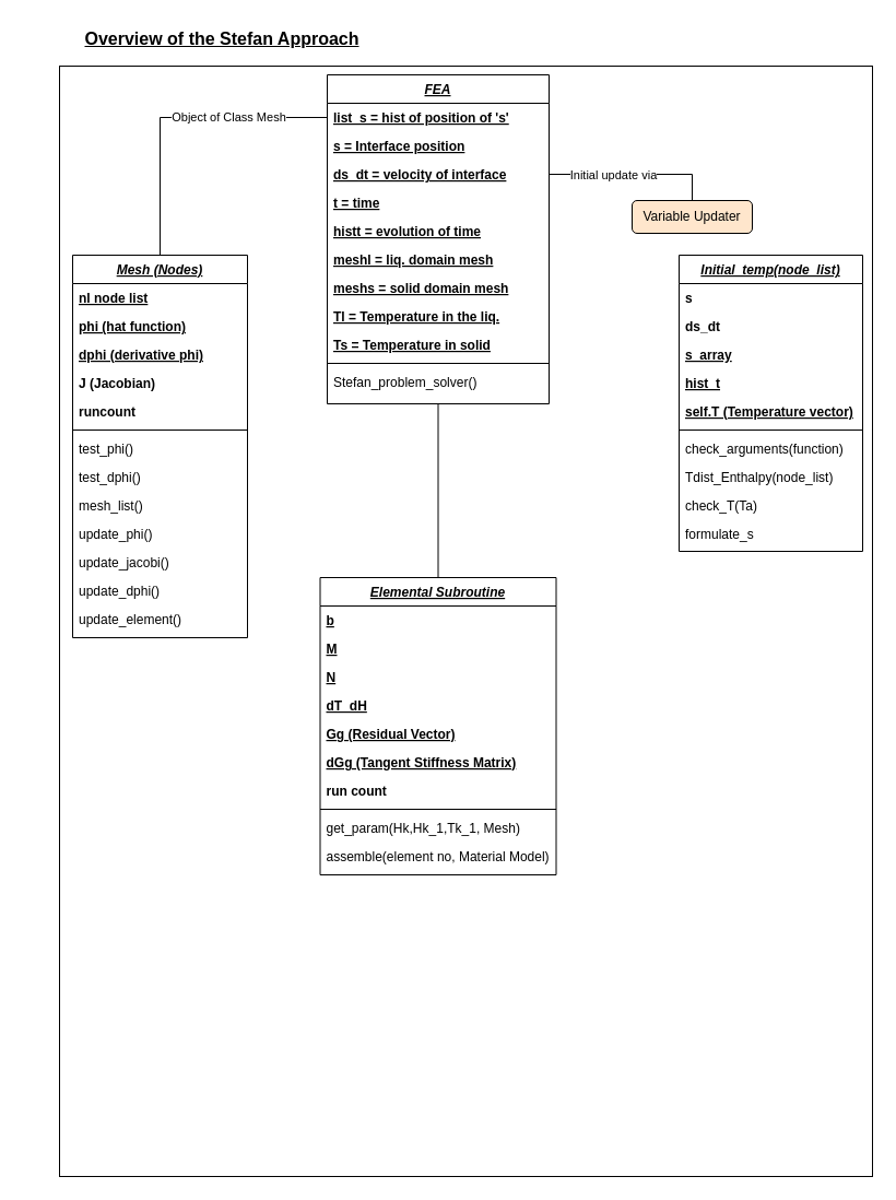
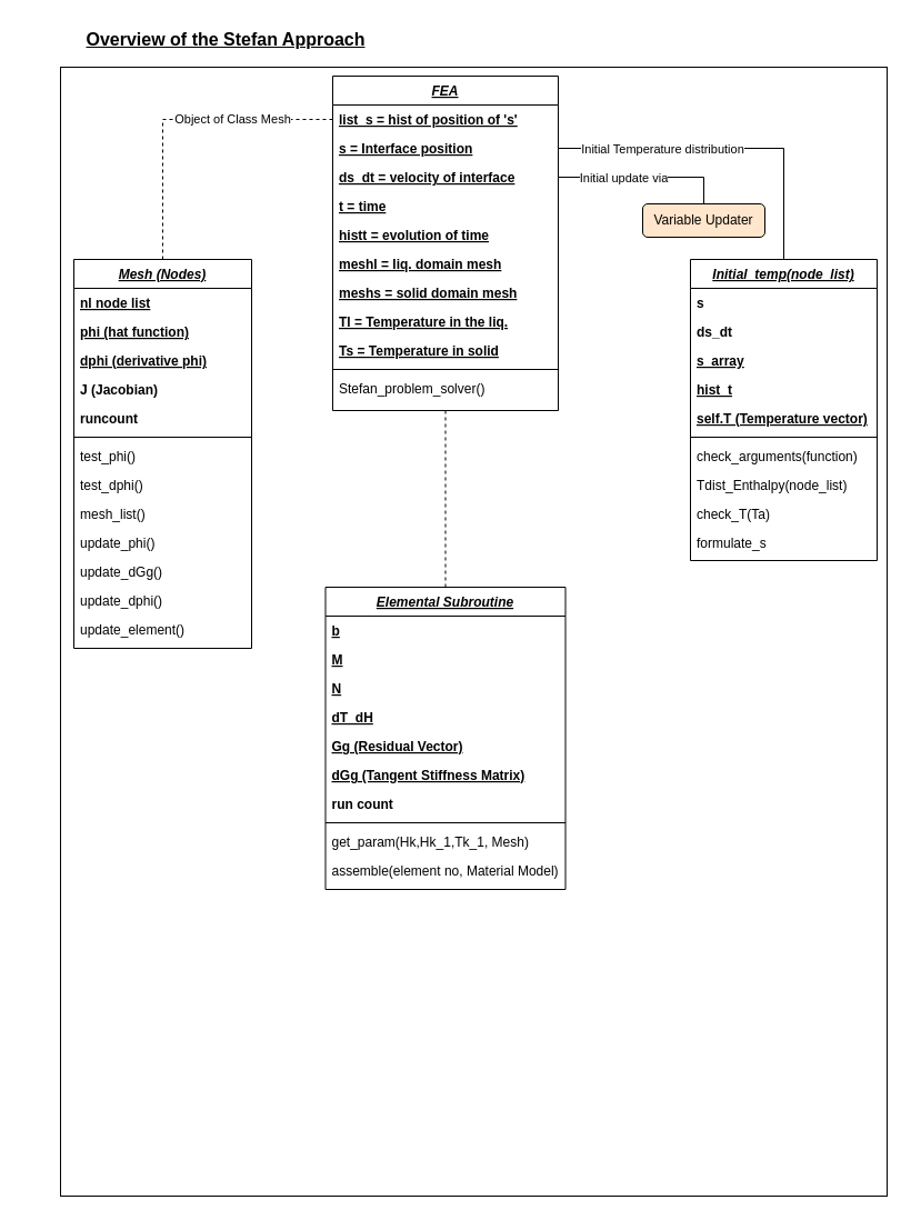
  <mxCell id="0" />
  <mxCell id="1" parent="0" />
  <mxCell id="2" value="" style="rounded=0;whiteSpace=wrap;html=1;" vertex="1" parent="1"><mxGeometry x="54" y="60" width="744" height="1016" as="geometry" /></mxCell>
- <mxCell id="3" style="edgeStyle=orthogonalEdgeStyle;rounded=0;orthogonalLoop=1;jettySize=auto;html=1;endArrow=none;endFill=0;" edge="1" parent="1" source="17" target="4"><mxGeometry relative="1" as="geometry" /></mxCell>
+ <mxCell id="3" style="edgeStyle=orthogonalEdgeStyle;rounded=0;orthogonalLoop=1;jettySize=auto;html=1;endArrow=none;endFill=0;dashed=1;" edge="1" parent="1" source="17" target="4"><mxGeometry relative="1" as="geometry" /></mxCell>
  <mxCell id="4" value="Elemental Subroutine" style="swimlane;fontStyle=7;align=center;verticalAlign=top;childLayout=stackLayout;horizontal=1;startSize=26;horizontalStack=0;resizeParent=1;resizeLast=0;collapsible=1;marginBottom=0;rounded=0;shadow=0;strokeWidth=1;" vertex="1" parent="1"><mxGeometry x="292.5" y="528" width="216" height="272" as="geometry"><mxRectangle x="287" y="353" width="160" height="26" as="alternateBounds" /></mxGeometry></mxCell>
  <mxCell id="5" value="b" style="text;align=left;verticalAlign=top;spacingLeft=4;spacingRight=4;overflow=hidden;rotatable=0;points=[[0,0.5],[1,0.5]];portConstraint=eastwest;rounded=0;shadow=0;html=0;fontStyle=5" vertex="1" parent="4"><mxGeometry y="26" width="216" height="26" as="geometry" /></mxCell>
  <mxCell id="6" value="M" style="text;align=left;verticalAlign=top;spacingLeft=4;spacingRight=4;overflow=hidden;rotatable=0;points=[[0,0.5],[1,0.5]];portConstraint=eastwest;rounded=0;shadow=0;html=0;fontStyle=5" vertex="1" parent="4"><mxGeometry y="52" width="216" height="26" as="geometry" /></mxCell>
  <mxCell id="7" value="N" style="text;align=left;verticalAlign=top;spacingLeft=4;spacingRight=4;overflow=hidden;rotatable=0;points=[[0,0.5],[1,0.5]];portConstraint=eastwest;rounded=0;shadow=0;html=0;fontStyle=5" vertex="1" parent="4"><mxGeometry y="78" width="216" height="26" as="geometry" /></mxCell>
  <mxCell id="8" value="dT_dH" style="text;align=left;verticalAlign=top;spacingLeft=4;spacingRight=4;overflow=hidden;rotatable=0;points=[[0,0.5],[1,0.5]];portConstraint=eastwest;rounded=0;shadow=0;html=0;fontStyle=5" vertex="1" parent="4"><mxGeometry y="104" width="216" height="26" as="geometry" /></mxCell>
  <mxCell id="9" value="Gg (Residual Vector)" style="text;align=left;verticalAlign=top;spacingLeft=4;spacingRight=4;overflow=hidden;rotatable=0;points=[[0,0.5],[1,0.5]];portConstraint=eastwest;rounded=0;shadow=0;html=0;fontStyle=5" vertex="1" parent="4"><mxGeometry y="130" width="216" height="26" as="geometry" /></mxCell>
  <mxCell id="10" value="dGg (Tangent Stiffness Matrix)" style="text;align=left;verticalAlign=top;spacingLeft=4;spacingRight=4;overflow=hidden;rotatable=0;points=[[0,0.5],[1,0.5]];portConstraint=eastwest;rounded=0;shadow=0;html=0;fontStyle=5" vertex="1" parent="4"><mxGeometry y="156" width="216" height="26" as="geometry" /></mxCell>
  <mxCell id="11" value="run count " style="text;align=left;verticalAlign=top;spacingLeft=4;spacingRight=4;overflow=hidden;rotatable=0;points=[[0,0.5],[1,0.5]];portConstraint=eastwest;rounded=0;shadow=0;html=0;fontStyle=1" vertex="1" parent="4"><mxGeometry y="182" width="216" height="26" as="geometry" /></mxCell>
  <mxCell id="12" value="" style="line;html=1;strokeWidth=1;align=left;verticalAlign=middle;spacingTop=-1;spacingLeft=3;spacingRight=3;rotatable=0;labelPosition=right;points=[];portConstraint=eastwest;" vertex="1" parent="4"><mxGeometry y="208" width="216" height="8" as="geometry" /></mxCell>
  <mxCell id="13" value="get_param(Hk,Hk_1,Tk_1, Mesh)" style="text;align=left;verticalAlign=top;spacingLeft=4;spacingRight=4;overflow=hidden;rotatable=0;points=[[0,0.5],[1,0.5]];portConstraint=eastwest;" vertex="1" parent="4"><mxGeometry y="216" width="216" height="26" as="geometry" /></mxCell>
  <mxCell id="14" value="assemble(element no, Material Model)" style="text;align=left;verticalAlign=top;spacingLeft=4;spacingRight=4;overflow=hidden;rotatable=0;points=[[0,0.5],[1,0.5]];portConstraint=eastwest;" vertex="1" parent="4"><mxGeometry y="242" width="216" height="26" as="geometry" /></mxCell>
+ <mxCell id="15" style="edgeStyle=orthogonalEdgeStyle;rounded=0;orthogonalLoop=1;jettySize=auto;html=1;entryX=0.5;entryY=0;entryDx=0;entryDy=0;endArrow=none;endFill=0;" edge="1" parent="1" source="19" target="29"><mxGeometry relative="1" as="geometry"><Array as="points"><mxPoint x="705" y="133" /></Array></mxGeometry></mxCell>
+ <mxCell id="16" value="Initial Temperature distribution" style="edgeLabel;html=1;align=center;verticalAlign=middle;resizable=0;points=[];" vertex="1" connectable="0" parent="15"><mxGeometry x="-0.621" y="1" relative="1" as="geometry"><mxPoint x="36" y="1" as="offset" /></mxGeometry></mxCell>
  <mxCell id="17" value="FEA" style="swimlane;fontStyle=7;align=center;verticalAlign=top;childLayout=stackLayout;horizontal=1;startSize=26;horizontalStack=0;resizeParent=1;resizeLast=0;collapsible=1;marginBottom=0;rounded=0;shadow=0;strokeWidth=1;" vertex="1" parent="1"><mxGeometry x="299" y="68" width="203" height="301" as="geometry"><mxRectangle x="293" y="73" width="160" height="26" as="alternateBounds" /></mxGeometry></mxCell>
  <mxCell id="18" value="list_s = hist of position of 's'" style="text;align=left;verticalAlign=top;spacingLeft=4;spacingRight=4;overflow=hidden;rotatable=0;points=[[0,0.5],[1,0.5]];portConstraint=eastwest;fontStyle=5" vertex="1" parent="17"><mxGeometry y="26" width="203" height="26" as="geometry" /></mxCell>
  <mxCell id="19" value="s = Interface position" style="text;align=left;verticalAlign=top;spacingLeft=4;spacingRight=4;overflow=hidden;rotatable=0;points=[[0,0.5],[1,0.5]];portConstraint=eastwest;rounded=0;shadow=0;html=0;fontStyle=5" vertex="1" parent="17"><mxGeometry y="52" width="203" height="26" as="geometry" /></mxCell>
  <mxCell id="20" value="ds_dt = velocity of interface" style="text;align=left;verticalAlign=top;spacingLeft=4;spacingRight=4;overflow=hidden;rotatable=0;points=[[0,0.5],[1,0.5]];portConstraint=eastwest;rounded=0;shadow=0;html=0;fontStyle=5" vertex="1" parent="17"><mxGeometry y="78" width="203" height="26" as="geometry" /></mxCell>
  <mxCell id="21" value="t = time" style="text;align=left;verticalAlign=top;spacingLeft=4;spacingRight=4;overflow=hidden;rotatable=0;points=[[0,0.5],[1,0.5]];portConstraint=eastwest;rounded=0;shadow=0;html=0;fontStyle=5" vertex="1" parent="17"><mxGeometry y="104" width="203" height="26" as="geometry" /></mxCell>
  <mxCell id="22" value="histt = evolution of time" style="text;align=left;verticalAlign=top;spacingLeft=4;spacingRight=4;overflow=hidden;rotatable=0;points=[[0,0.5],[1,0.5]];portConstraint=eastwest;rounded=0;shadow=0;html=0;fontStyle=5" vertex="1" parent="17"><mxGeometry y="130" width="203" height="26" as="geometry" /></mxCell>
  <mxCell id="23" value="meshl = liq. domain mesh" style="text;align=left;verticalAlign=top;spacingLeft=4;spacingRight=4;overflow=hidden;rotatable=0;points=[[0,0.5],[1,0.5]];portConstraint=eastwest;rounded=0;shadow=0;html=0;fontStyle=5" vertex="1" parent="17"><mxGeometry y="156" width="203" height="26" as="geometry" /></mxCell>
  <mxCell id="24" value="meshs = solid domain mesh" style="text;align=left;verticalAlign=top;spacingLeft=4;spacingRight=4;overflow=hidden;rotatable=0;points=[[0,0.5],[1,0.5]];portConstraint=eastwest;rounded=0;shadow=0;html=0;fontStyle=5" vertex="1" parent="17"><mxGeometry y="182" width="203" height="26" as="geometry" /></mxCell>
  <mxCell id="25" value="Tl = Temperature in the liq." style="text;align=left;verticalAlign=top;spacingLeft=4;spacingRight=4;overflow=hidden;rotatable=0;points=[[0,0.5],[1,0.5]];portConstraint=eastwest;rounded=0;shadow=0;html=0;fontStyle=5" vertex="1" parent="17"><mxGeometry y="208" width="203" height="26" as="geometry" /></mxCell>
  <mxCell id="26" value="Ts = Temperature in solid" style="text;align=left;verticalAlign=top;spacingLeft=4;spacingRight=4;overflow=hidden;rotatable=0;points=[[0,0.5],[1,0.5]];portConstraint=eastwest;rounded=0;shadow=0;html=0;fontStyle=5" vertex="1" parent="17"><mxGeometry y="234" width="203" height="26" as="geometry" /></mxCell>
  <mxCell id="27" value="" style="line;html=1;strokeWidth=1;align=left;verticalAlign=middle;spacingTop=-1;spacingLeft=3;spacingRight=3;rotatable=0;labelPosition=right;points=[];portConstraint=eastwest;" vertex="1" parent="17"><mxGeometry y="260" width="203" height="8" as="geometry" /></mxCell>
  <mxCell id="28" value="Stefan_problem_solver()" style="text;align=left;verticalAlign=top;spacingLeft=4;spacingRight=4;overflow=hidden;rotatable=0;points=[[0,0.5],[1,0.5]];portConstraint=eastwest;" vertex="1" parent="17"><mxGeometry y="268" width="203" height="26" as="geometry" /></mxCell>
  <mxCell id="29" value="Initial_temp(node_list)" style="swimlane;fontStyle=7;align=center;verticalAlign=top;childLayout=stackLayout;horizontal=1;startSize=26;horizontalStack=0;resizeParent=1;resizeLast=0;collapsible=1;marginBottom=0;rounded=0;shadow=0;strokeWidth=1;" vertex="1" parent="1"><mxGeometry x="621" y="233" width="168" height="271" as="geometry"><mxRectangle x="230" y="140" width="160" height="26" as="alternateBounds" /></mxGeometry></mxCell>
  <mxCell id="30" value="s" style="text;align=left;verticalAlign=top;spacingLeft=4;spacingRight=4;overflow=hidden;rotatable=0;points=[[0,0.5],[1,0.5]];portConstraint=eastwest;fontStyle=1" vertex="1" parent="29"><mxGeometry y="26" width="168" height="26" as="geometry" /></mxCell>
  <mxCell id="31" value="ds_dt" style="text;align=left;verticalAlign=top;spacingLeft=4;spacingRight=4;overflow=hidden;rotatable=0;points=[[0,0.5],[1,0.5]];portConstraint=eastwest;fontStyle=1" vertex="1" parent="29"><mxGeometry y="52" width="168" height="26" as="geometry" /></mxCell>
  <mxCell id="32" value="s_array" style="text;align=left;verticalAlign=top;spacingLeft=4;spacingRight=4;overflow=hidden;rotatable=0;points=[[0,0.5],[1,0.5]];portConstraint=eastwest;fontStyle=5" vertex="1" parent="29"><mxGeometry y="78" width="168" height="26" as="geometry" /></mxCell>
  <mxCell id="33" value="hist_t" style="text;align=left;verticalAlign=top;spacingLeft=4;spacingRight=4;overflow=hidden;rotatable=0;points=[[0,0.5],[1,0.5]];portConstraint=eastwest;fontStyle=5" vertex="1" parent="29"><mxGeometry y="104" width="168" height="26" as="geometry" /></mxCell>
  <mxCell id="34" value="self.T (Temperature vector)" style="text;align=left;verticalAlign=top;spacingLeft=4;spacingRight=4;overflow=hidden;rotatable=0;points=[[0,0.5],[1,0.5]];portConstraint=eastwest;fontStyle=5" vertex="1" parent="29"><mxGeometry y="130" width="168" height="26" as="geometry" /></mxCell>
  <mxCell id="35" value="" style="line;html=1;strokeWidth=1;align=left;verticalAlign=middle;spacingTop=-1;spacingLeft=3;spacingRight=3;rotatable=0;labelPosition=right;points=[];portConstraint=eastwest;" vertex="1" parent="29"><mxGeometry y="156" width="168" height="8" as="geometry" /></mxCell>
  <mxCell id="36" value="check_arguments(function)" style="text;align=left;verticalAlign=top;spacingLeft=4;spacingRight=4;overflow=hidden;rotatable=0;points=[[0,0.5],[1,0.5]];portConstraint=eastwest;rounded=0;shadow=0;html=0;" vertex="1" parent="29"><mxGeometry y="164" width="168" height="26" as="geometry" /></mxCell>
  <mxCell id="37" value="Tdist_Enthalpy(node_list)" style="text;align=left;verticalAlign=top;spacingLeft=4;spacingRight=4;overflow=hidden;rotatable=0;points=[[0,0.5],[1,0.5]];portConstraint=eastwest;rounded=0;shadow=0;html=0;" vertex="1" parent="29"><mxGeometry y="190" width="168" height="26" as="geometry" /></mxCell>
  <mxCell id="38" value="check_T(Ta)" style="text;align=left;verticalAlign=top;spacingLeft=4;spacingRight=4;overflow=hidden;rotatable=0;points=[[0,0.5],[1,0.5]];portConstraint=eastwest;" vertex="1" parent="29"><mxGeometry y="216" width="168" height="26" as="geometry" /></mxCell>
  <mxCell id="39" value="formulate_s" style="text;align=left;verticalAlign=top;spacingLeft=4;spacingRight=4;overflow=hidden;rotatable=0;points=[[0,0.5],[1,0.5]];portConstraint=eastwest;" vertex="1" parent="29"><mxGeometry y="242" width="168" height="26" as="geometry" /></mxCell>
  <mxCell id="40" value="&lt;b&gt;&lt;font style=&quot;font-size: 16px;&quot;&gt;&lt;u&gt;Overview of the Stefan Approach&lt;/u&gt;&lt;/font&gt;&lt;/b&gt;" style="text;html=1;strokeColor=none;fillColor=none;align=center;verticalAlign=middle;whiteSpace=wrap;rounded=0;" vertex="1" parent="1"><mxGeometry x="20" y="20" width="366" height="30" as="geometry" /></mxCell>
  <mxCell id="41" value="Mesh (Nodes)" style="swimlane;fontStyle=7;align=center;verticalAlign=top;childLayout=stackLayout;horizontal=1;startSize=26;horizontalStack=0;resizeParent=1;resizeLast=0;collapsible=1;marginBottom=0;rounded=0;shadow=0;strokeWidth=1;" vertex="1" parent="1"><mxGeometry x="66" y="233" width="160" height="350" as="geometry"><mxRectangle x="230" y="140" width="160" height="26" as="alternateBounds" /></mxGeometry></mxCell>
  <mxCell id="42" value="nl node list" style="text;align=left;verticalAlign=top;spacingLeft=4;spacingRight=4;overflow=hidden;rotatable=0;points=[[0,0.5],[1,0.5]];portConstraint=eastwest;fontStyle=5" vertex="1" parent="41"><mxGeometry y="26" width="160" height="26" as="geometry" /></mxCell>
  <mxCell id="43" value="phi (hat function)" style="text;align=left;verticalAlign=top;spacingLeft=4;spacingRight=4;overflow=hidden;rotatable=0;points=[[0,0.5],[1,0.5]];portConstraint=eastwest;rounded=0;shadow=0;html=0;fontStyle=5" vertex="1" parent="41"><mxGeometry y="52" width="160" height="26" as="geometry" /></mxCell>
  <mxCell id="44" value="dphi (derivative phi)" style="text;align=left;verticalAlign=top;spacingLeft=4;spacingRight=4;overflow=hidden;rotatable=0;points=[[0,0.5],[1,0.5]];portConstraint=eastwest;rounded=0;shadow=0;html=0;fontStyle=5" vertex="1" parent="41"><mxGeometry y="78" width="160" height="26" as="geometry" /></mxCell>
  <mxCell id="45" value="J (Jacobian)" style="text;align=left;verticalAlign=top;spacingLeft=4;spacingRight=4;overflow=hidden;rotatable=0;points=[[0,0.5],[1,0.5]];portConstraint=eastwest;fontStyle=1" vertex="1" parent="41"><mxGeometry y="104" width="160" height="26" as="geometry" /></mxCell>
  <mxCell id="46" value="runcount" style="text;align=left;verticalAlign=top;spacingLeft=4;spacingRight=4;overflow=hidden;rotatable=0;points=[[0,0.5],[1,0.5]];portConstraint=eastwest;fontStyle=1" vertex="1" parent="41"><mxGeometry y="130" width="160" height="26" as="geometry" /></mxCell>
  <mxCell id="47" value="" style="line;html=1;strokeWidth=1;align=left;verticalAlign=middle;spacingTop=-1;spacingLeft=3;spacingRight=3;rotatable=0;labelPosition=right;points=[];portConstraint=eastwest;" vertex="1" parent="41"><mxGeometry y="156" width="160" height="8" as="geometry" /></mxCell>
  <mxCell id="48" value="test_phi()" style="text;align=left;verticalAlign=top;spacingLeft=4;spacingRight=4;overflow=hidden;rotatable=0;points=[[0,0.5],[1,0.5]];portConstraint=eastwest;" vertex="1" parent="41"><mxGeometry y="164" width="160" height="26" as="geometry" /></mxCell>
  <mxCell id="49" value="test_dphi()" style="text;align=left;verticalAlign=top;spacingLeft=4;spacingRight=4;overflow=hidden;rotatable=0;points=[[0,0.5],[1,0.5]];portConstraint=eastwest;" vertex="1" parent="41"><mxGeometry y="190" width="160" height="26" as="geometry" /></mxCell>
  <mxCell id="50" value="mesh_list()" style="text;align=left;verticalAlign=top;spacingLeft=4;spacingRight=4;overflow=hidden;rotatable=0;points=[[0,0.5],[1,0.5]];portConstraint=eastwest;" vertex="1" parent="41"><mxGeometry y="216" width="160" height="26" as="geometry" /></mxCell>
  <mxCell id="51" value="update_phi()" style="text;align=left;verticalAlign=top;spacingLeft=4;spacingRight=4;overflow=hidden;rotatable=0;points=[[0,0.5],[1,0.5]];portConstraint=eastwest;" vertex="1" parent="41"><mxGeometry y="242" width="160" height="26" as="geometry" /></mxCell>
- <mxCell id="52" value="update_jacobi()" style="text;align=left;verticalAlign=top;spacingLeft=4;spacingRight=4;overflow=hidden;rotatable=0;points=[[0,0.5],[1,0.5]];portConstraint=eastwest;" vertex="1" parent="41"><mxGeometry y="268" width="160" height="26" as="geometry" /></mxCell>
+ <mxCell id="52" value="update_dGg()" style="text;align=left;verticalAlign=top;spacingLeft=4;spacingRight=4;overflow=hidden;rotatable=0;points=[[0,0.5],[1,0.5]];portConstraint=eastwest;" vertex="1" parent="41"><mxGeometry y="268" width="160" height="26" as="geometry" /></mxCell>
  <mxCell id="53" value="update_dphi()" style="text;align=left;verticalAlign=top;spacingLeft=4;spacingRight=4;overflow=hidden;rotatable=0;points=[[0,0.5],[1,0.5]];portConstraint=eastwest;" vertex="1" parent="41"><mxGeometry y="294" width="160" height="26" as="geometry" /></mxCell>
  <mxCell id="54" value="update_element()" style="text;align=left;verticalAlign=top;spacingLeft=4;spacingRight=4;overflow=hidden;rotatable=0;points=[[0,0.5],[1,0.5]];portConstraint=eastwest;" vertex="1" parent="41"><mxGeometry y="320" width="160" height="26" as="geometry" /></mxCell>
- <mxCell id="55" style="edgeStyle=orthogonalEdgeStyle;rounded=0;orthogonalLoop=1;jettySize=auto;html=1;entryX=0.5;entryY=0;entryDx=0;entryDy=0;endArrow=none;endFill=0;" edge="1" parent="1" source="18" target="41"><mxGeometry relative="1" as="geometry" /></mxCell>
+ <mxCell id="55" style="edgeStyle=orthogonalEdgeStyle;rounded=0;orthogonalLoop=1;jettySize=auto;html=1;entryX=0.5;entryY=0;entryDx=0;entryDy=0;endArrow=none;endFill=0;dashed=1;" edge="1" parent="1" source="18" target="41"><mxGeometry relative="1" as="geometry" /></mxCell>
  <mxCell id="56" value="Object of Class Mesh" style="edgeLabel;html=1;align=center;verticalAlign=middle;resizable=0;points=[];" vertex="1" connectable="0" parent="55"><mxGeometry x="-0.349" y="-1" relative="1" as="geometry"><mxPoint as="offset" /></mxGeometry></mxCell>
  <mxCell id="57" value="Variable Updater" style="rounded=1;whiteSpace=wrap;html=1;fillColor=#ffe6cc;" vertex="1" parent="1"><mxGeometry x="578" y="183" width="110" height="30" as="geometry" /></mxCell>
  <mxCell id="58" style="edgeStyle=orthogonalEdgeStyle;rounded=0;orthogonalLoop=1;jettySize=auto;html=1;exitX=1;exitY=0.5;exitDx=0;exitDy=0;entryX=0.5;entryY=0;entryDx=0;entryDy=0;endArrow=none;endFill=0;" edge="1" parent="1" source="20" target="57"><mxGeometry relative="1" as="geometry" /></mxCell>
  <mxCell id="59" value="Initial update via" style="edgeLabel;html=1;align=center;verticalAlign=middle;resizable=0;points=[];" vertex="1" connectable="0" parent="58"><mxGeometry x="-0.433" y="-3" relative="1" as="geometry"><mxPoint x="14" y="-3" as="offset" /></mxGeometry></mxCell>
